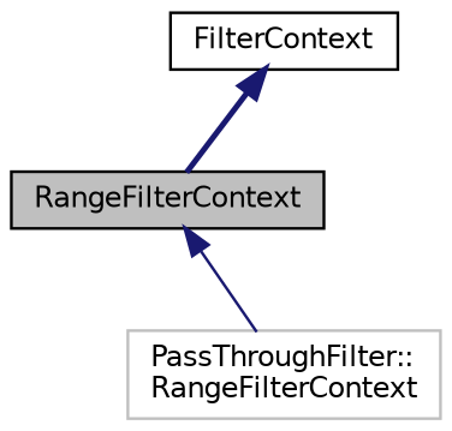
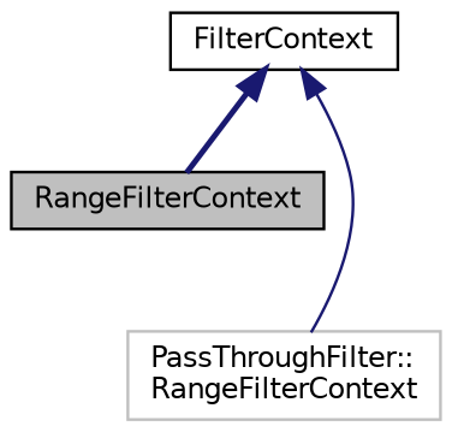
  digraph {
    node [color=black fillcolor=white fontname=Helvetica fontsize=10 shape=record style=filled]
    edge [color=midnightblue dir=back fontname=Helvetica fontsize=10 labelfontname=Helvetica labelfontsize=10]
    n1 [fillcolor=grey75 fontcolor=black height=0.2 label=RangeFilterContext width=0.4]
    n2 [color=grey75 height=0.2 label="PassThroughFilter::\lRangeFilterContext" width=0.4]
    n3 [height=0.2 label=FilterContext width=0.4]
-   n1 -> n2 [style=solid]
+   n3 -> n2 [style=solid]
    n3 -> n1 [style=bold]
  }
